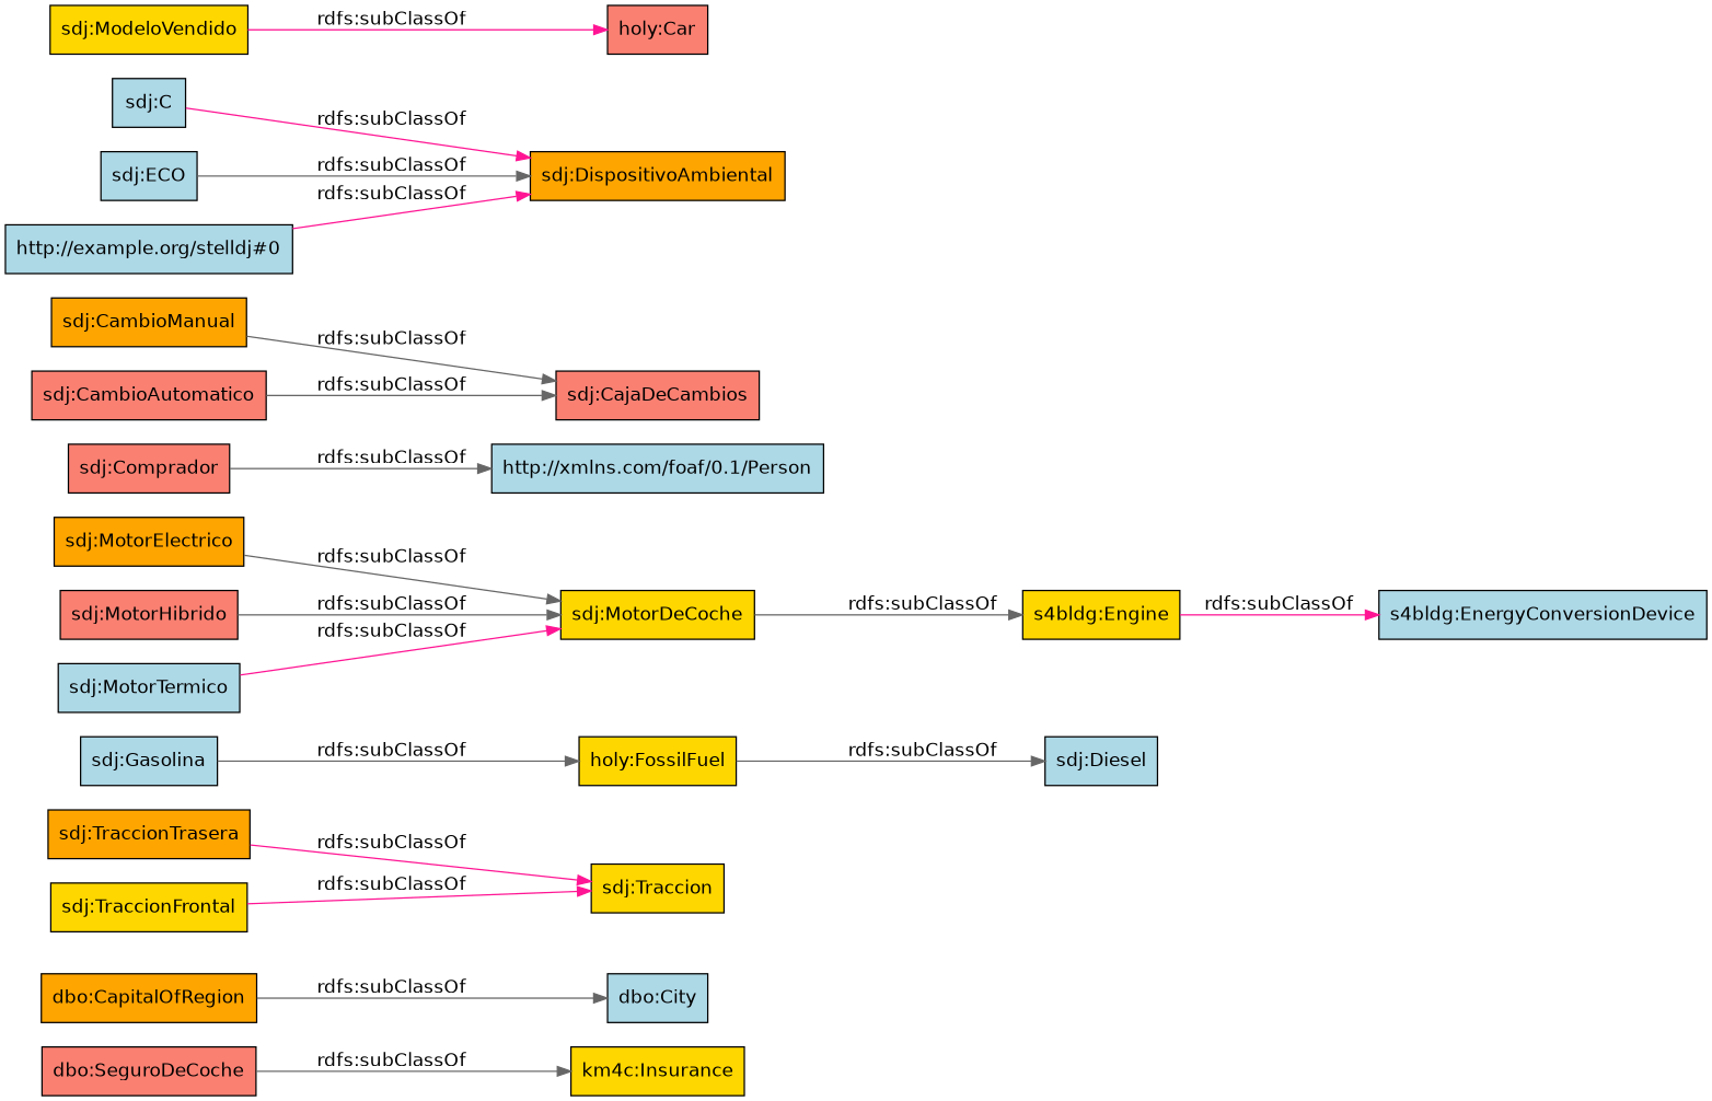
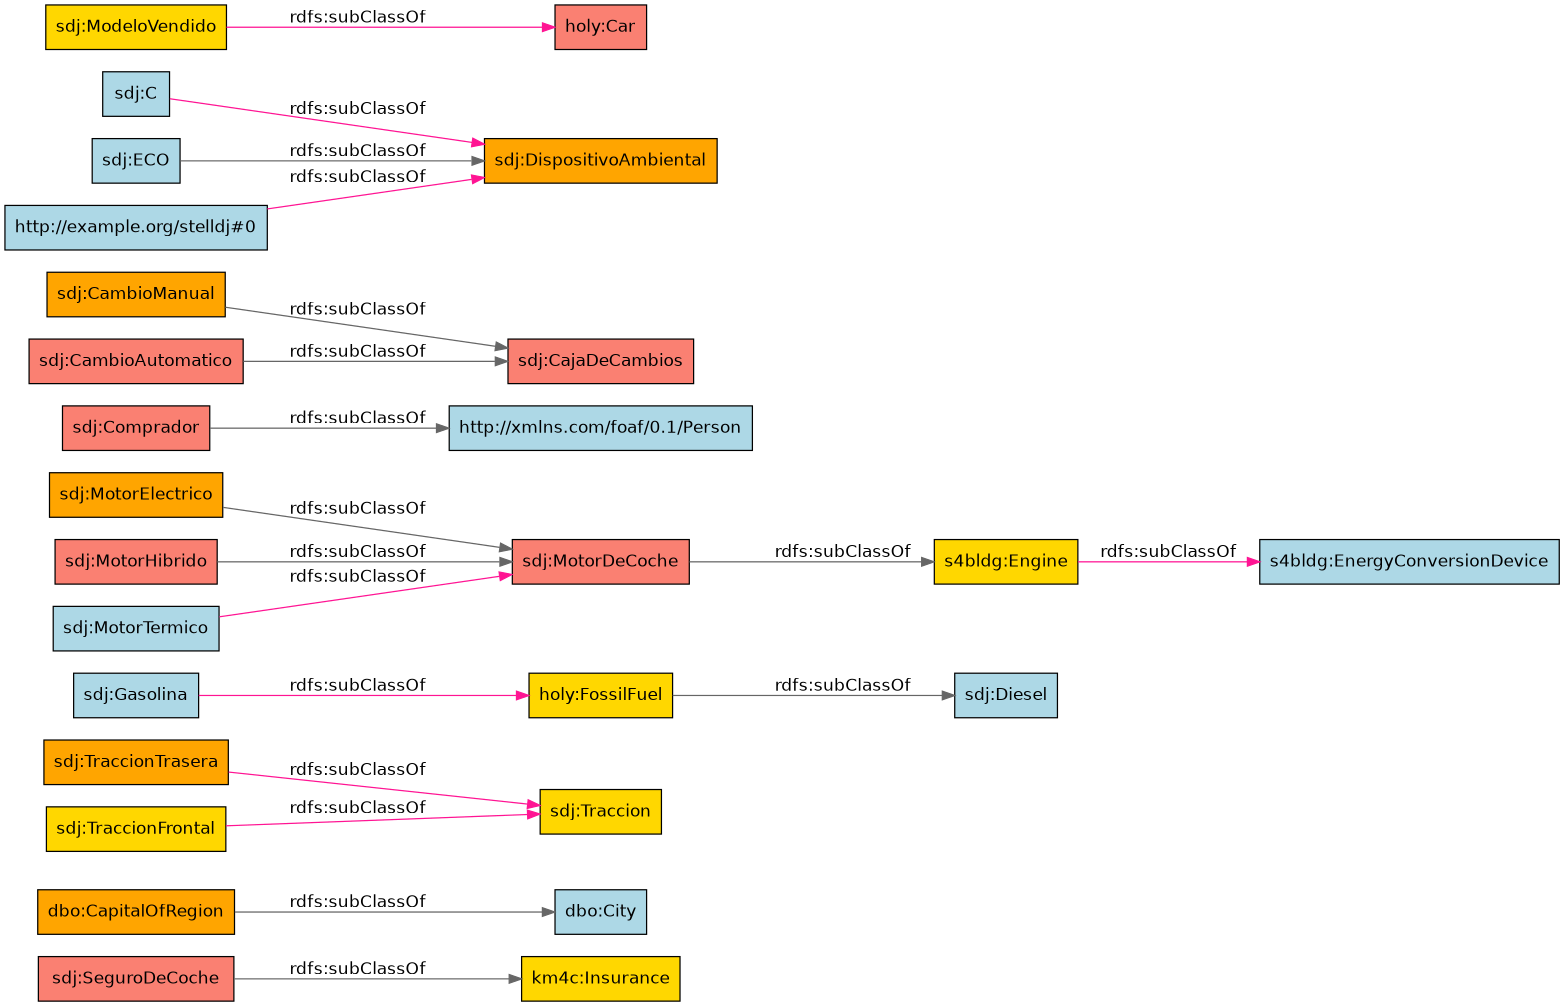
  digraph {
    fontname="DejaVu Sans"
    rankdir=LR
    node [color=black fillcolor=lightblue fontname="DejaVu Sans" shape=rectangle style=filled]
    edge [color=gray40 fontname="DejaVu Sans"]
-   "sdj:SeguroDeCoche" [fillcolor=salmon label="dbo:SeguroDeCoche"]
+   "sdj:SeguroDeCoche" [fillcolor=salmon]
    "km4c:Insurance" [fillcolor=gold]
    "dbo:CapitalOfRegion" [fillcolor=orange]
    "dbo:City"
    "sdj:TraccionTrasera" [fillcolor=orange]
    "sdj:Traccion" [fillcolor=gold]
    "holy:FossilFuel" [fillcolor=gold]
    "sdj:Gasolina"
    "sdj:Diesel"
    "s4bldg:Engine" [fillcolor=gold]
    "s4bldg:EnergyConversionDevice"
    "sdj:Comprador" [fillcolor=salmon]
    "http://xmlns.com/foaf/0.1/Person"
-   "sdj:MotorDeCoche" [fillcolor=gold]
+   "sdj:MotorDeCoche" [fillcolor=salmon]
    "sdj:CambioManual" [fillcolor=orange]
    "sdj:CajaDeCambios" [fillcolor=salmon]
    "sdj:TraccionFrontal" [fillcolor=gold]
    "sdj:CambioAutomatico" [fillcolor=salmon]
    "sdj:DispositivoAmbiental" [fillcolor=orange]
    "sdj:C"
    "sdj:ECO"
    "sdj:ModeloVendido" [fillcolor=gold]
    "holy:Car" [fillcolor=salmon]
    "sdj:MotorElectrico" [fillcolor=orange]
    "sdj:MotorHibrido" [fillcolor=salmon]
    "http://example.org/stelldj#0"
    "sdj:MotorTermico"
    "sdj:SeguroDeCoche" -> "km4c:Insurance" [label="rdfs:subClassOf"]
    "dbo:CapitalOfRegion" -> "dbo:City" [label="rdfs:subClassOf"]
    "sdj:TraccionTrasera" -> "sdj:Traccion" [color=deeppink label="rdfs:subClassOf"]
    "holy:FossilFuel" -> "sdj:Diesel" [label="rdfs:subClassOf"]
-   "sdj:Gasolina" -> "holy:FossilFuel" [label="rdfs:subClassOf"]
+   "sdj:Gasolina" -> "holy:FossilFuel" [color=deeppink label="rdfs:subClassOf"]
    "s4bldg:Engine" -> "s4bldg:EnergyConversionDevice" [color=deeppink label="rdfs:subClassOf"]
    "sdj:Comprador" -> "http://xmlns.com/foaf/0.1/Person" [label="rdfs:subClassOf"]
    "sdj:MotorDeCoche" -> "s4bldg:Engine" [label="rdfs:subClassOf"]
    "sdj:CambioManual" -> "sdj:CajaDeCambios" [label="rdfs:subClassOf"]
    "sdj:TraccionFrontal" -> "sdj:Traccion" [color=deeppink label="rdfs:subClassOf"]
    "sdj:CambioAutomatico" -> "sdj:CajaDeCambios" [label="rdfs:subClassOf"]
    "sdj:C" -> "sdj:DispositivoAmbiental" [color=deeppink label="rdfs:subClassOf"]
    "sdj:ECO" -> "sdj:DispositivoAmbiental" [label="rdfs:subClassOf"]
    "sdj:ModeloVendido" -> "holy:Car" [color=deeppink label="rdfs:subClassOf"]
    "sdj:MotorElectrico" -> "sdj:MotorDeCoche" [label="rdfs:subClassOf"]
    "sdj:MotorHibrido" -> "sdj:MotorDeCoche" [label="rdfs:subClassOf"]
    "http://example.org/stelldj#0" -> "sdj:DispositivoAmbiental" [color=deeppink label="rdfs:subClassOf"]
    "sdj:MotorTermico" -> "sdj:MotorDeCoche" [color=deeppink label="rdfs:subClassOf"]
  }
